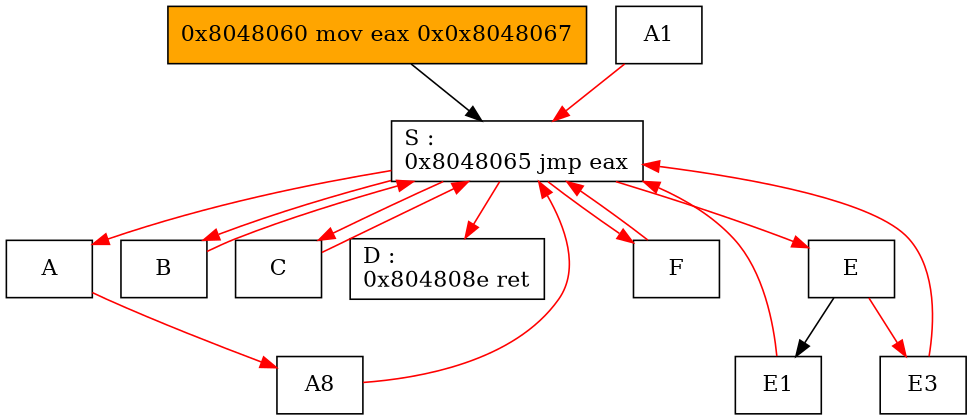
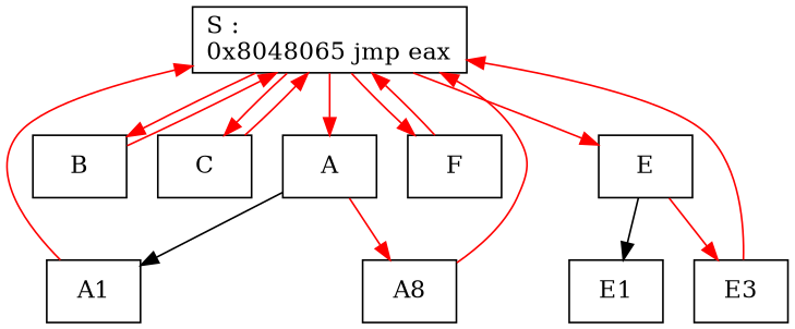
  digraph {
    fontname=cmr10
    node [fillcolor=white labeljust=r shape=box style=filled]
    edge [color=red]
-   n1 [fillcolor=orange label="0x8048060 mov eax 0x0x8048067\l"]
    n2 [label="S :\l0x8048065 jmp eax\l" labeljust=""]
    n3 [label=A]
    n4 [label=B]
    n5 [label=C]
-   n6 [label="D :\l0x804808e ret\l" labeljust=""]
    n7 [label=E]
    n8 [label=F]
    n9 [label=A1]
    n10 [label=A8]
    n11 [label=E1]
    n12 [label=E3]
-   n1 -> n2 [color=black]
    n2 -> n3
    n2 -> n4
    n2 -> n5
-   n2 -> n6
    n2 -> n7
    n2 -> n8
+   n3 -> n9 [color=black]
    n3 -> n10
    n4 -> n2
    n5 -> n2
    n7 -> n11 [color=black]
    n7 -> n12
    n8 -> n2
    n9 -> n2
    n10 -> n2
-   n11 -> n2
    n12 -> n2
  }
